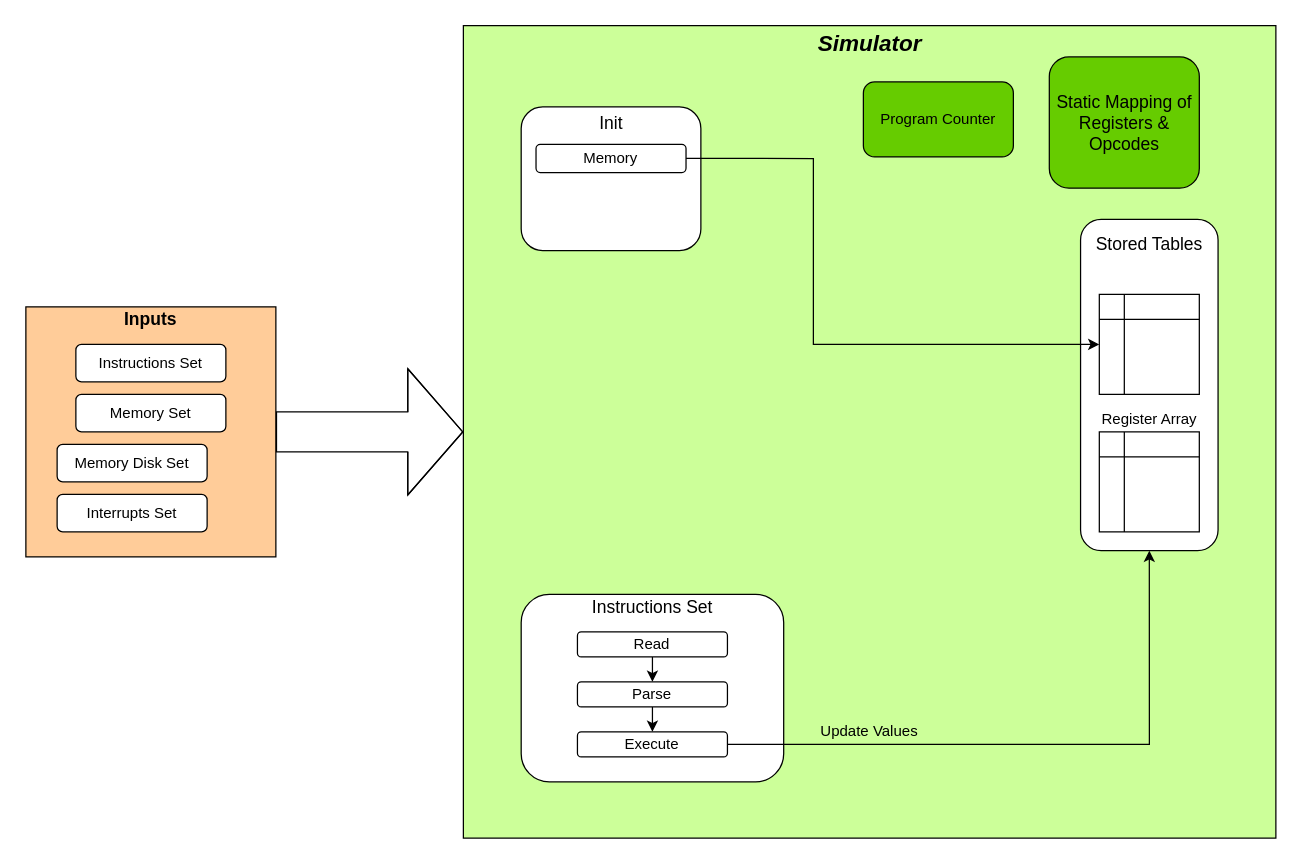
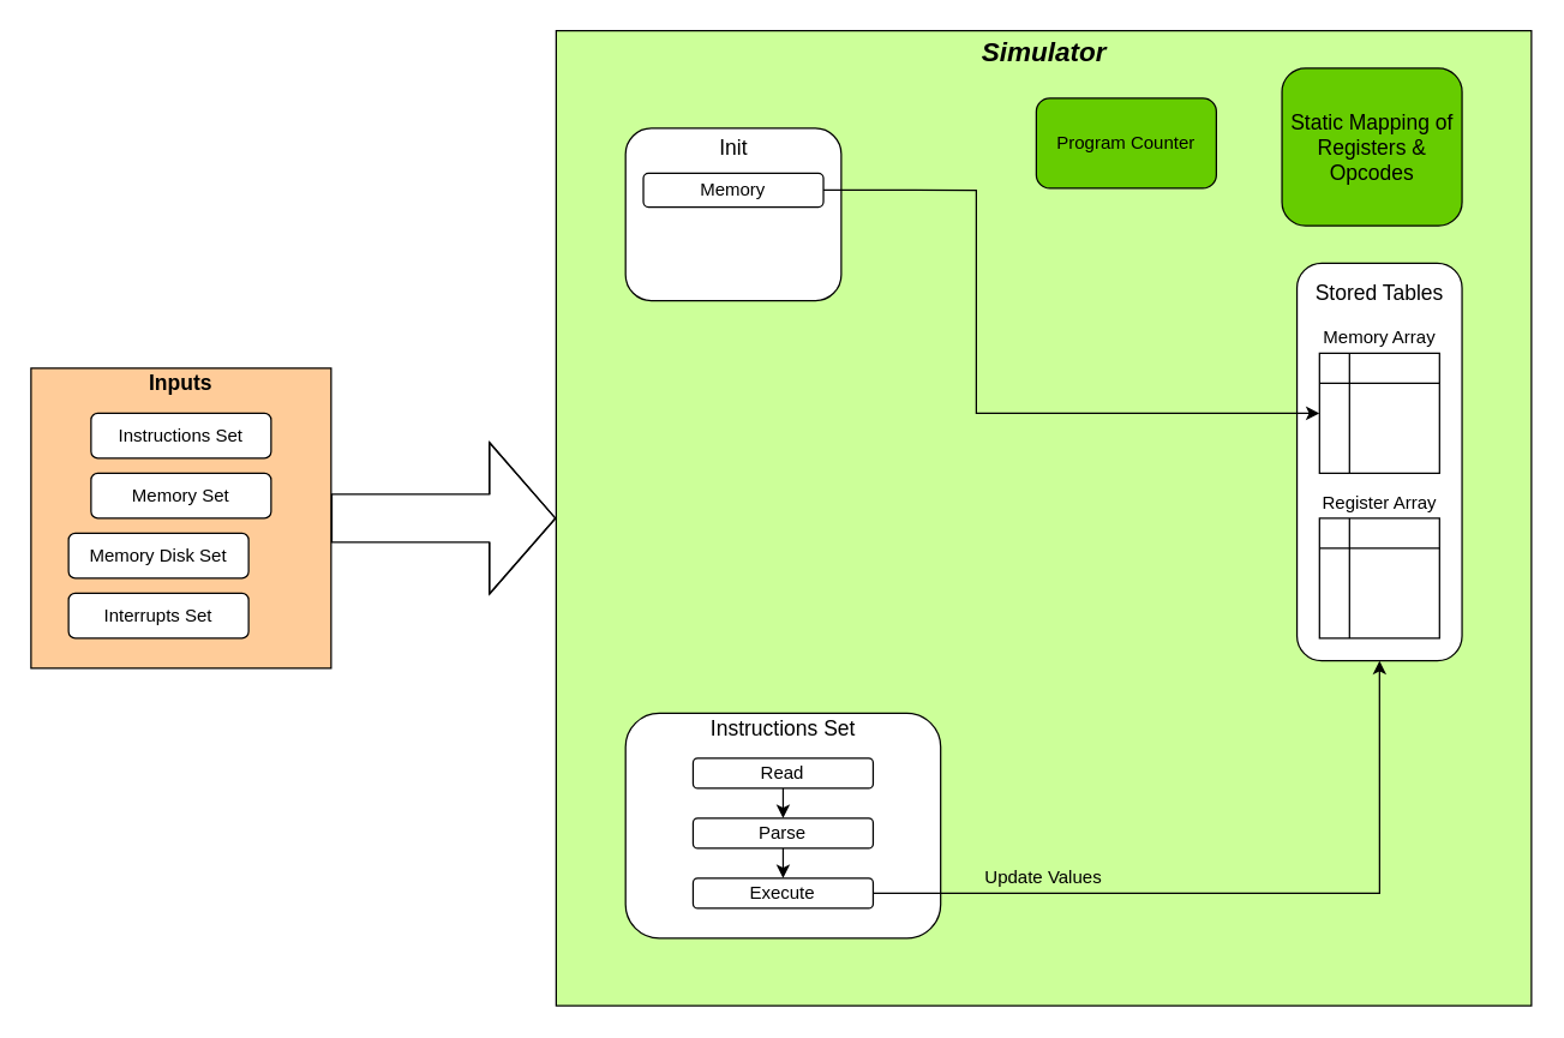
  <mxCell id="0" />
  <mxCell id="1" parent="0" />
  <mxCell id="2" value="" style="group" vertex="1" connectable="0" parent="1"><mxGeometry x="370" y="20" width="650" height="650" as="geometry" /></mxCell>
  <mxCell id="3" value="" style="whiteSpace=wrap;html=1;aspect=fixed;fillColor=#CCFF99;" vertex="1" parent="2"><mxGeometry width="650" height="650" as="geometry" /></mxCell>
  <mxCell id="4" value="&lt;font style=&quot;font-size: 18px&quot;&gt;&lt;b&gt;&lt;i&gt;Simulator&lt;/i&gt;&lt;/b&gt;&lt;/font&gt;" style="text;html=1;strokeColor=none;fillColor=none;align=center;verticalAlign=middle;whiteSpace=wrap;rounded=0;" vertex="1" parent="2"><mxGeometry x="272.5" y="5" width="105" height="20" as="geometry" /></mxCell>
  <mxCell id="5" value="Update Values" style="text;html=1;strokeColor=none;fillColor=none;align=center;verticalAlign=middle;whiteSpace=wrap;rounded=0;" vertex="1" parent="2"><mxGeometry x="280" y="555" width="90" height="20" as="geometry" /></mxCell>
- <mxCell id="6" value="&lt;span style=&quot;font-size: 14px&quot;&gt;Static Mapping of Registers &amp;amp; Opcodes&lt;/span&gt;" style="rounded=1;whiteSpace=wrap;html=1;fillColor=#66CC00;" vertex="1" parent="2"><mxGeometry x="468.75" y="25" width="120" height="105" as="geometry" /></mxCell>
+ <mxCell id="6" value="&lt;span style=&quot;font-size: 14px&quot;&gt;Static Mapping of Registers &amp;amp; Opcodes&lt;/span&gt;" style="rounded=1;whiteSpace=wrap;html=1;fillColor=#66CC00;" vertex="1" parent="2"><mxGeometry x="483.75" y="25" width="120" height="105" as="geometry" /></mxCell>
  <mxCell id="7" value="" style="group" vertex="1" connectable="0" parent="2"><mxGeometry x="493.75" y="155" width="110" height="265" as="geometry" /></mxCell>
  <mxCell id="8" value="" style="rounded=1;whiteSpace=wrap;html=1;fillColor=#FFFFFF;" vertex="1" parent="7"><mxGeometry width="110" height="265" as="geometry" /></mxCell>
  <mxCell id="9" value="&lt;font style=&quot;font-size: 14px&quot;&gt;Stored Tables&lt;/font&gt;" style="text;html=1;strokeColor=none;fillColor=none;align=center;verticalAlign=middle;whiteSpace=wrap;rounded=0;" vertex="1" parent="7"><mxGeometry x="10" y="10" width="90" height="20" as="geometry" /></mxCell>
  <mxCell id="10" value="" style="group" vertex="1" connectable="0" parent="7"><mxGeometry x="15" y="40" width="80" height="100" as="geometry" /></mxCell>
  <mxCell id="11" value="" style="shape=internalStorage;whiteSpace=wrap;html=1;backgroundOutline=1;fillColor=#FFFFFF;" vertex="1" parent="10"><mxGeometry y="20" width="80" height="80" as="geometry" /></mxCell>
+ <mxCell id="12" value="Memory Array" style="text;html=1;strokeColor=none;fillColor=none;align=center;verticalAlign=middle;whiteSpace=wrap;rounded=0;" vertex="1" parent="10"><mxGeometry width="80" height="20" as="geometry" /></mxCell>
  <mxCell id="13" value="" style="group" vertex="1" connectable="0" parent="7"><mxGeometry x="15" y="150" width="80" height="100" as="geometry" /></mxCell>
  <mxCell id="14" value="" style="shape=internalStorage;whiteSpace=wrap;html=1;backgroundOutline=1;fillColor=#FFFFFF;" vertex="1" parent="13"><mxGeometry y="20" width="80" height="80" as="geometry" /></mxCell>
  <mxCell id="15" value="Register Array" style="text;html=1;strokeColor=none;fillColor=none;align=center;verticalAlign=middle;whiteSpace=wrap;rounded=0;" vertex="1" parent="13"><mxGeometry width="80" height="20" as="geometry" /></mxCell>
  <mxCell id="16" value="Program Counter" style="rounded=1;whiteSpace=wrap;html=1;fillColor=#66CC00;" vertex="1" parent="2"><mxGeometry x="320" y="45" width="120" height="60" as="geometry" /></mxCell>
  <mxCell id="17" value="" style="group" vertex="1" connectable="0" parent="2"><mxGeometry x="46.25" y="455" width="210" height="150" as="geometry" /></mxCell>
  <mxCell id="18" value="" style="rounded=1;whiteSpace=wrap;html=1;fillColor=#FFFFFF;" vertex="1" parent="17"><mxGeometry width="210" height="150" as="geometry" /></mxCell>
  <mxCell id="19" value="&lt;font style=&quot;font-size: 14px&quot;&gt;Instructions Set&lt;/font&gt;" style="text;html=1;strokeColor=none;fillColor=none;align=center;verticalAlign=middle;whiteSpace=wrap;rounded=0;" vertex="1" parent="17"><mxGeometry x="47.5" width="115" height="20" as="geometry" /></mxCell>
  <mxCell id="20" style="edgeStyle=orthogonalEdgeStyle;rounded=0;orthogonalLoop=1;jettySize=auto;html=1;exitX=0.5;exitY=1;exitDx=0;exitDy=0;entryX=0.5;entryY=0;entryDx=0;entryDy=0;" edge="1" parent="17" source="21" target="23"><mxGeometry relative="1" as="geometry" /></mxCell>
  <mxCell id="21" value="Read" style="rounded=1;whiteSpace=wrap;html=1;fillColor=#FFFFFF;" vertex="1" parent="17"><mxGeometry x="45" y="30" width="120" height="20" as="geometry" /></mxCell>
  <mxCell id="22" style="edgeStyle=orthogonalEdgeStyle;rounded=0;orthogonalLoop=1;jettySize=auto;html=1;exitX=0.5;exitY=1;exitDx=0;exitDy=0;entryX=0.5;entryY=0;entryDx=0;entryDy=0;" edge="1" parent="17" source="23" target="24"><mxGeometry relative="1" as="geometry" /></mxCell>
  <mxCell id="23" value="Parse" style="rounded=1;whiteSpace=wrap;html=1;fillColor=#FFFFFF;" vertex="1" parent="17"><mxGeometry x="45" y="70" width="120" height="20" as="geometry" /></mxCell>
  <mxCell id="24" value="Execute" style="rounded=1;whiteSpace=wrap;html=1;fillColor=#FFFFFF;" vertex="1" parent="17"><mxGeometry x="45" y="110" width="120" height="20" as="geometry" /></mxCell>
  <mxCell id="25" value="" style="rounded=1;whiteSpace=wrap;html=1;fillColor=#FFFFFF;" vertex="1" parent="2"><mxGeometry x="46.25" y="65" width="143.75" height="115" as="geometry" /></mxCell>
  <mxCell id="26" value="&lt;font style=&quot;font-size: 14px&quot;&gt;Init&lt;/font&gt;" style="text;html=1;strokeColor=none;fillColor=none;align=center;verticalAlign=middle;whiteSpace=wrap;rounded=0;" vertex="1" parent="2"><mxGeometry x="60.62" y="67.5" width="115" height="20" as="geometry" /></mxCell>
  <mxCell id="27" style="edgeStyle=orthogonalEdgeStyle;rounded=0;orthogonalLoop=1;jettySize=auto;html=1;exitX=1;exitY=0.5;exitDx=0;exitDy=0;entryX=0;entryY=0.5;entryDx=0;entryDy=0;" edge="1" parent="2" source="28" target="11"><mxGeometry relative="1" as="geometry"><Array as="points"><mxPoint x="280" y="106" /><mxPoint x="280" y="255" /></Array></mxGeometry></mxCell>
  <mxCell id="28" value="Memory" style="rounded=1;whiteSpace=wrap;html=1;fillColor=#FFFFFF;" vertex="1" parent="2"><mxGeometry x="58.12" y="95" width="120" height="22.5" as="geometry" /></mxCell>
  <mxCell id="29" style="edgeStyle=orthogonalEdgeStyle;rounded=0;orthogonalLoop=1;jettySize=auto;html=1;exitX=1;exitY=0.5;exitDx=0;exitDy=0;entryX=0.5;entryY=1;entryDx=0;entryDy=0;" edge="1" parent="2" source="24" target="8"><mxGeometry relative="1" as="geometry"><Array as="points"><mxPoint x="549" y="575" /></Array></mxGeometry></mxCell>
  <mxCell id="30" value="" style="group;fillColor=#FFB366;" vertex="1" connectable="0" parent="1"><mxGeometry x="20" y="245" width="200" height="200" as="geometry" /></mxCell>
  <mxCell id="31" value="" style="whiteSpace=wrap;html=1;aspect=fixed;fillColor=#FFCC99;" vertex="1" parent="30"><mxGeometry width="200" height="200" as="geometry" /></mxCell>
  <mxCell id="32" value="&lt;font style=&quot;font-size: 14px&quot;&gt;&lt;b&gt;Inputs&lt;/b&gt;&lt;/font&gt;" style="text;html=1;strokeColor=none;fillColor=none;align=center;verticalAlign=middle;whiteSpace=wrap;rounded=0;" vertex="1" parent="30"><mxGeometry x="80" width="40" height="20" as="geometry" /></mxCell>
  <mxCell id="33" value="Instructions Set" style="rounded=1;whiteSpace=wrap;html=1;" vertex="1" parent="30"><mxGeometry x="40" y="30" width="120" height="30" as="geometry" /></mxCell>
  <mxCell id="34" value="Memory Set" style="rounded=1;whiteSpace=wrap;html=1;" vertex="1" parent="30"><mxGeometry x="40" y="70" width="120" height="30" as="geometry" /></mxCell>
  <mxCell id="35" value="Memory Disk Set" style="rounded=1;whiteSpace=wrap;html=1;" vertex="1" parent="30"><mxGeometry x="25" y="110" width="120" height="30" as="geometry" /></mxCell>
  <mxCell id="36" value="Interrupts Set" style="rounded=1;whiteSpace=wrap;html=1;" vertex="1" parent="30"><mxGeometry x="25" y="150" width="120" height="30" as="geometry" /></mxCell>
  <mxCell id="37" style="edgeStyle=orthogonalEdgeStyle;rounded=0;orthogonalLoop=1;jettySize=auto;html=1;exitX=1;exitY=0.5;exitDx=0;exitDy=0;shape=flexArrow;endWidth=68;endSize=14.33;width=32;" edge="1" parent="1" source="31" target="3"><mxGeometry relative="1" as="geometry"><Array as="points"><mxPoint x="310" y="345" /><mxPoint x="310" y="345" /></Array></mxGeometry></mxCell>
